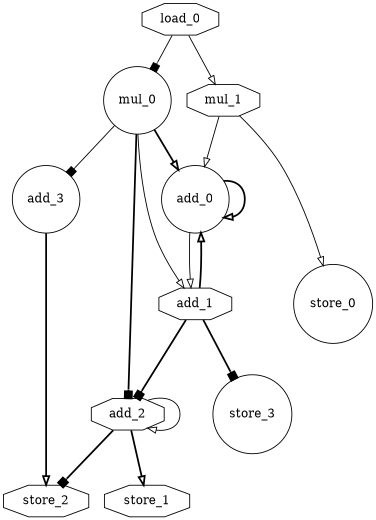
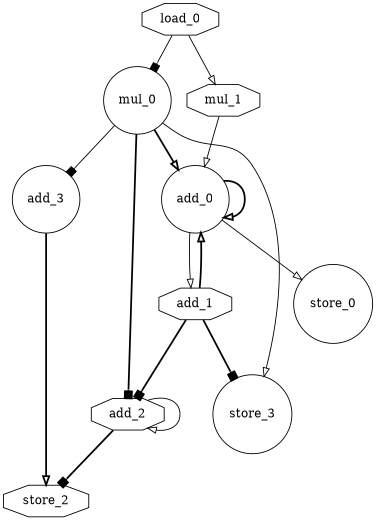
  digraph {
    node [shape=octagon]
    edge [arrowhead=onormal style=bold]
    n1 [label=add_0 shape=circle]
    n2 [label=add_1]
    n3 [label=store_0 shape=circle]
    n4 [label=add_2]
    n5 [label=store_3 shape=circle]
-   n6 [label=store_1]
    n7 [label=store_2]
    n8 [label=add_3 shape=circle]
    n9 [label=mul_0 shape=circle]
    n10 [label=mul_1]
    n11 [label=load_0]
    n1 -> n1
    n1 -> n2 [style=solid]
-   n10 -> n3 [style=solid]
+   n1 -> n3 [style=solid]
    n2 -> n1
    n2 -> n4 [arrowhead=box]
    n2 -> n5 [arrowhead=box]
    n4 -> n4 [style=solid]
-   n4 -> n6
    n4 -> n7 [arrowhead=box]
    n8 -> n7
    n9 -> n1
-   n9 -> n2 [style=solid]
+   n9 -> n5 [style=solid]
    n9 -> n4 [arrowhead=box]
    n9 -> n8 [arrowhead=box style=solid]
    n10 -> n1 [style=solid]
    n11 -> n9 [arrowhead=box style=solid]
    n11 -> n10 [style=solid]
  }
